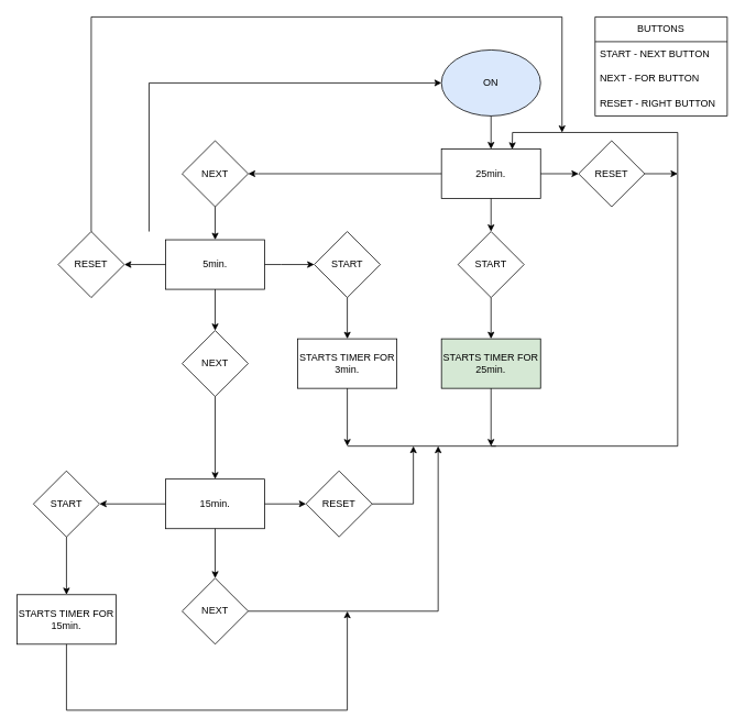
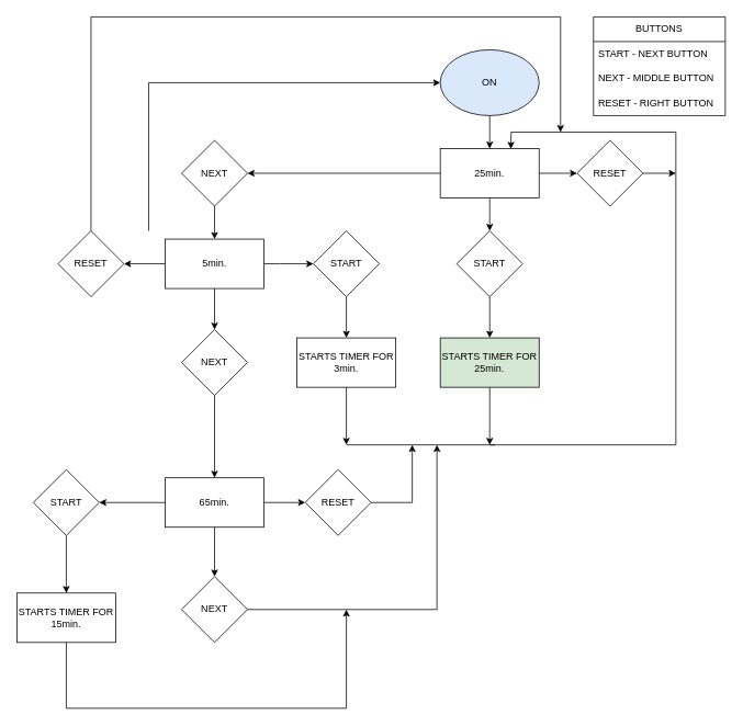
  <mxCell id="0" />
  <mxCell id="1" parent="0" />
  <mxCell id="2" value="ON" style="ellipse;whiteSpace=wrap;html=1;fillColor=#dae8fc;" vertex="1" parent="1"><mxGeometry x="534" y="60" width="120" height="80" as="geometry" /></mxCell>
  <mxCell id="3" value="5min." style="rounded=0;whiteSpace=wrap;html=1;" vertex="1" parent="1"><mxGeometry x="200" y="290" width="120" height="60" as="geometry" /></mxCell>
  <mxCell id="4" value="25min." style="rounded=0;whiteSpace=wrap;html=1;" vertex="1" parent="1"><mxGeometry x="534" y="180" width="120" height="60" as="geometry" /></mxCell>
  <mxCell id="5" value="STARTS TIMER FOR 25min." style="rounded=0;whiteSpace=wrap;html=1;fillColor=#d5e8d4;" vertex="1" parent="1"><mxGeometry x="534" y="410" width="120" height="60" as="geometry" /></mxCell>
  <mxCell id="6" value="START" style="rhombus;whiteSpace=wrap;html=1;" vertex="1" parent="1"><mxGeometry x="554" y="280" width="80" height="80" as="geometry" /></mxCell>
  <mxCell id="7" value="RESET" style="rhombus;whiteSpace=wrap;html=1;" vertex="1" parent="1"><mxGeometry x="700" y="170" width="80" height="80" as="geometry" /></mxCell>
  <mxCell id="8" value="NEXT" style="rhombus;whiteSpace=wrap;html=1;" vertex="1" parent="1"><mxGeometry x="220" y="170" width="80" height="80" as="geometry" /></mxCell>
  <mxCell id="9" value="BUTTONS" style="swimlane;fontStyle=0;childLayout=stackLayout;horizontal=1;startSize=30;horizontalStack=0;resizeParent=1;resizeParentMax=0;resizeLast=0;collapsible=1;marginBottom=0;whiteSpace=wrap;html=1;" vertex="1" parent="1"><mxGeometry x="720" y="20" width="160" height="120" as="geometry" /></mxCell>
  <mxCell id="10" value="START - NEXT BUTTON" style="text;strokeColor=none;fillColor=none;align=left;verticalAlign=middle;spacingLeft=4;spacingRight=4;overflow=hidden;points=[[0,0.5],[1,0.5]];portConstraint=eastwest;rotatable=0;whiteSpace=wrap;html=1;" vertex="1" parent="9"><mxGeometry y="30" width="160" height="30" as="geometry" /></mxCell>
- <mxCell id="11" value="NEXT - FOR BUTTON" style="text;strokeColor=none;fillColor=none;align=left;verticalAlign=middle;spacingLeft=4;spacingRight=4;overflow=hidden;points=[[0,0.5],[1,0.5]];portConstraint=eastwest;rotatable=0;whiteSpace=wrap;html=1;" vertex="1" parent="9"><mxGeometry y="60" width="160" height="30" as="geometry" /></mxCell>
+ <mxCell id="11" value="NEXT - MIDDLE BUTTON" style="text;strokeColor=none;fillColor=none;align=left;verticalAlign=middle;spacingLeft=4;spacingRight=4;overflow=hidden;points=[[0,0.5],[1,0.5]];portConstraint=eastwest;rotatable=0;whiteSpace=wrap;html=1;" vertex="1" parent="9"><mxGeometry y="60" width="160" height="30" as="geometry" /></mxCell>
  <mxCell id="12" value="RESET - RIGHT BUTTON" style="text;strokeColor=none;fillColor=none;align=left;verticalAlign=middle;spacingLeft=4;spacingRight=4;overflow=hidden;points=[[0,0.5],[1,0.5]];portConstraint=eastwest;rotatable=0;whiteSpace=wrap;html=1;" vertex="1" parent="9"><mxGeometry y="90" width="160" height="30" as="geometry" /></mxCell>
  <mxCell id="13" value="" style="endArrow=classic;html=1;rounded=0;" edge="1" parent="1" target="4"><mxGeometry width="50" height="50" relative="1" as="geometry"><mxPoint x="594" y="140" as="sourcePoint" /><mxPoint x="644" y="90" as="targetPoint" /></mxGeometry></mxCell>
  <mxCell id="14" value="" style="endArrow=classic;html=1;rounded=0;entryX=0;entryY=0.5;entryDx=0;entryDy=0;" edge="1" parent="1" target="7"><mxGeometry width="50" height="50" relative="1" as="geometry"><mxPoint x="654" y="210" as="sourcePoint" /><mxPoint x="704" y="160" as="targetPoint" /></mxGeometry></mxCell>
  <mxCell id="15" value="" style="endArrow=classic;html=1;rounded=0;entryX=1;entryY=0.5;entryDx=0;entryDy=0;" edge="1" parent="1" target="8"><mxGeometry width="50" height="50" relative="1" as="geometry"><mxPoint x="534" y="210" as="sourcePoint" /><mxPoint x="584" y="160" as="targetPoint" /></mxGeometry></mxCell>
  <mxCell id="16" value="" style="endArrow=classic;html=1;rounded=0;entryX=0.5;entryY=0;entryDx=0;entryDy=0;" edge="1" parent="1" target="6"><mxGeometry width="50" height="50" relative="1" as="geometry"><mxPoint x="594" y="240" as="sourcePoint" /><mxPoint x="644" y="190" as="targetPoint" /></mxGeometry></mxCell>
  <mxCell id="17" value="" style="endArrow=classic;html=1;rounded=0;entryX=0.5;entryY=0;entryDx=0;entryDy=0;" edge="1" parent="1" target="5"><mxGeometry width="50" height="50" relative="1" as="geometry"><mxPoint x="594" y="360" as="sourcePoint" /><mxPoint x="644" y="310" as="targetPoint" /></mxGeometry></mxCell>
  <mxCell id="18" value="" style="endArrow=classic;html=1;rounded=0;entryX=0.5;entryY=0;entryDx=0;entryDy=0;exitX=0.5;exitY=1;exitDx=0;exitDy=0;" edge="1" parent="1" source="8" target="3"><mxGeometry width="50" height="50" relative="1" as="geometry"><mxPoint x="340" y="250" as="sourcePoint" /><mxPoint x="390" y="200" as="targetPoint" /></mxGeometry></mxCell>
  <mxCell id="19" value="NEXT" style="rhombus;whiteSpace=wrap;html=1;" vertex="1" parent="1"><mxGeometry x="220" y="400" width="80" height="80" as="geometry" /></mxCell>
  <mxCell id="20" value="RESET" style="rhombus;whiteSpace=wrap;html=1;" vertex="1" parent="1"><mxGeometry x="70" y="280" width="80" height="80" as="geometry" /></mxCell>
  <mxCell id="21" value="START" style="rhombus;whiteSpace=wrap;html=1;" vertex="1" parent="1"><mxGeometry x="380" y="280" width="80" height="80" as="geometry" /></mxCell>
  <mxCell id="22" value="" style="endArrow=classic;html=1;rounded=0;entryX=1;entryY=0.5;entryDx=0;entryDy=0;" edge="1" parent="1" target="20"><mxGeometry width="50" height="50" relative="1" as="geometry"><mxPoint x="200" y="320" as="sourcePoint" /><mxPoint x="250" y="270" as="targetPoint" /></mxGeometry></mxCell>
  <mxCell id="23" value="" style="endArrow=none;html=1;rounded=0;" edge="1" parent="1"><mxGeometry width="50" height="50" relative="1" as="geometry"><mxPoint y="280" as="sourcePoint" x="180" /><mxPoint y="100" as="targetPoint" x="180" /></mxGeometry></mxCell>
  <mxCell id="24" value="" style="endArrow=classic;html=1;rounded=0;" edge="1" parent="1" target="2"><mxGeometry width="50" height="50" relative="1" as="geometry"><mxPoint y="100" as="sourcePoint" x="180" /><mxPoint x="230" y="50" as="targetPoint" /></mxGeometry></mxCell>
  <mxCell id="25" value="" style="endArrow=classic;html=1;rounded=0;" edge="1" parent="1" target="19"><mxGeometry width="50" height="50" relative="1" as="geometry"><mxPoint x="260" y="350" as="sourcePoint" /><mxPoint x="310" y="300" as="targetPoint" /></mxGeometry></mxCell>
  <mxCell id="26" value="" style="endArrow=classic;html=1;rounded=0;entryX=0;entryY=0.5;entryDx=0;entryDy=0;exitX=1;exitY=0.5;exitDx=0;exitDy=0;" edge="1" parent="1" source="3" target="21"><mxGeometry width="50" height="50" relative="1" as="geometry"><mxPoint x="320" y="330" as="sourcePoint" /><mxPoint x="360" y="320" as="targetPoint" /><Array as="points"><mxPoint x="340" y="320" /></Array></mxGeometry></mxCell>
  <mxCell id="27" value="STARTS TIMER FOR 3min." style="rounded=0;whiteSpace=wrap;html=1;" vertex="1" parent="1"><mxGeometry x="360" y="410" width="120" height="60" as="geometry" /></mxCell>
  <mxCell id="28" value="" style="endArrow=classic;html=1;rounded=0;entryX=0.5;entryY=0;entryDx=0;entryDy=0;" edge="1" parent="1" target="27"><mxGeometry width="50" height="50" relative="1" as="geometry"><mxPoint x="420" y="360" as="sourcePoint" /><mxPoint x="470" y="310" as="targetPoint" /></mxGeometry></mxCell>
  <mxCell id="29" value="" style="endArrow=none;html=1;rounded=0;" edge="1" parent="1"><mxGeometry width="50" height="50" relative="1" as="geometry"><mxPoint x="594" y="540" as="sourcePoint" /><mxPoint x="820" y="540" as="targetPoint" /></mxGeometry></mxCell>
  <mxCell id="30" value="" style="endArrow=none;html=1;rounded=0;" edge="1" parent="1"><mxGeometry width="50" height="50" relative="1" as="geometry"><mxPoint x="110" y="280" as="sourcePoint" /><mxPoint x="110" y="20" as="targetPoint" /></mxGeometry></mxCell>
  <mxCell id="31" value="" style="endArrow=none;html=1;rounded=0;" edge="1" parent="1"><mxGeometry width="50" height="50" relative="1" as="geometry"><mxPoint x="110" y="20" as="sourcePoint" /><mxPoint x="680" y="20" as="targetPoint" /></mxGeometry></mxCell>
  <mxCell id="32" value="" style="endArrow=classic;html=1;rounded=0;entryX=0.5;entryY=0;entryDx=0;entryDy=0;" edge="1" parent="1" target="37"><mxGeometry width="50" height="50" relative="1" as="geometry"><mxPoint x="260" y="480" as="sourcePoint" /><mxPoint x="260" y="540" as="targetPoint" /></mxGeometry></mxCell>
  <mxCell id="33" value="" style="endArrow=none;html=1;rounded=0;" edge="1" parent="1"><mxGeometry width="50" height="50" relative="1" as="geometry"><mxPoint x="420" y="540" as="sourcePoint" /><mxPoint x="600" y="540" as="targetPoint" /></mxGeometry></mxCell>
  <mxCell id="34" value="" style="endArrow=classic;html=1;rounded=0;" edge="1" parent="1"><mxGeometry width="50" height="50" relative="1" as="geometry"><mxPoint x="594" y="470" as="sourcePoint" /><mxPoint x="594" y="540" as="targetPoint" /></mxGeometry></mxCell>
  <mxCell id="35" value="" style="endArrow=classic;html=1;rounded=0;" edge="1" parent="1"><mxGeometry width="50" height="50" relative="1" as="geometry"><mxPoint x="420" y="470" as="sourcePoint" /><mxPoint x="420" y="540" as="targetPoint" /></mxGeometry></mxCell>
  <mxCell id="36" value="" style="endArrow=classic;html=1;rounded=0;" edge="1" parent="1"><mxGeometry width="50" height="50" relative="1" as="geometry"><mxPoint x="680" y="20" as="sourcePoint" /><mxPoint x="680" y="160" as="targetPoint" /></mxGeometry></mxCell>
- <mxCell id="37" value="15min." style="rounded=0;whiteSpace=wrap;html=1;" vertex="1" parent="1"><mxGeometry x="200" y="580" width="120" height="60" as="geometry" /></mxCell>
+ <mxCell id="37" value="65min." style="rounded=0;whiteSpace=wrap;html=1;" vertex="1" parent="1"><mxGeometry x="200" y="580" width="120" height="60" as="geometry" /></mxCell>
  <mxCell id="38" value="RESET" style="rhombus;whiteSpace=wrap;html=1;" vertex="1" parent="1"><mxGeometry x="370" y="570" width="80" height="80" as="geometry" /></mxCell>
  <mxCell id="39" value="" style="endArrow=classic;html=1;rounded=0;entryX=0;entryY=0.5;entryDx=0;entryDy=0;exitX=1;exitY=0.5;exitDx=0;exitDy=0;" edge="1" parent="1" source="37" target="38"><mxGeometry width="50" height="50" relative="1" as="geometry"><mxPoint x="320" y="615" as="sourcePoint" /><mxPoint x="370" y="565" as="targetPoint" /></mxGeometry></mxCell>
  <mxCell id="40" value="" style="endArrow=none;html=1;rounded=0;" edge="1" parent="1"><mxGeometry width="50" height="50" relative="1" as="geometry"><mxPoint x="450" y="610" as="sourcePoint" /><mxPoint x="500" y="610" as="targetPoint" /></mxGeometry></mxCell>
  <mxCell id="41" value="" style="endArrow=classic;html=1;rounded=0;" edge="1" parent="1"><mxGeometry width="50" height="50" relative="1" as="geometry"><mxPoint x="500" y="610" as="sourcePoint" /><mxPoint x="500" y="540" as="targetPoint" /></mxGeometry></mxCell>
  <mxCell id="42" value="NEXT" style="rhombus;whiteSpace=wrap;html=1;" vertex="1" parent="1"><mxGeometry x="220" y="700" width="80" height="80" as="geometry" /></mxCell>
  <mxCell id="43" value="START" style="rhombus;whiteSpace=wrap;html=1;" vertex="1" parent="1"><mxGeometry x="40" y="570" width="80" height="80" as="geometry" /></mxCell>
  <mxCell id="44" value="" style="endArrow=classic;html=1;rounded=0;entryX=0.5;entryY=0;entryDx=0;entryDy=0;" edge="1" parent="1" target="42"><mxGeometry width="50" height="50" relative="1" as="geometry"><mxPoint x="260" y="640" as="sourcePoint" /><mxPoint x="310" y="590" as="targetPoint" /></mxGeometry></mxCell>
  <mxCell id="45" value="" style="endArrow=classic;html=1;rounded=0;entryX=1;entryY=0.5;entryDx=0;entryDy=0;exitX=0;exitY=0.5;exitDx=0;exitDy=0;" edge="1" parent="1" source="37" target="43"><mxGeometry width="50" height="50" relative="1" as="geometry"><mxPoint x="200" y="614.5" as="sourcePoint" /><mxPoint x="250" y="564.5" as="targetPoint" /></mxGeometry></mxCell>
  <mxCell id="46" value="" style="endArrow=none;html=1;rounded=0;" edge="1" parent="1"><mxGeometry width="50" height="50" relative="1" as="geometry"><mxPoint x="300" y="740" as="sourcePoint" /><mxPoint x="530" y="740" as="targetPoint" /></mxGeometry></mxCell>
  <mxCell id="47" value="" style="endArrow=classic;html=1;rounded=0;" edge="1" parent="1"><mxGeometry width="50" height="50" relative="1" as="geometry"><mxPoint x="530" y="740" as="sourcePoint" /><mxPoint x="530" y="540" as="targetPoint" /></mxGeometry></mxCell>
  <mxCell id="48" value="" style="endArrow=classic;html=1;rounded=0;" edge="1" parent="1"><mxGeometry width="50" height="50" relative="1" as="geometry"><mxPoint x="80" y="650" as="sourcePoint" /><mxPoint x="80" y="720" as="targetPoint" /></mxGeometry></mxCell>
  <mxCell id="49" value="STARTS TIMER FOR 15min." style="rounded=0;whiteSpace=wrap;html=1;" vertex="1" parent="1"><mxGeometry x="20" y="720" width="120" height="60" as="geometry" /></mxCell>
  <mxCell id="50" value="" style="endArrow=none;html=1;rounded=0;" edge="1" parent="1"><mxGeometry width="50" height="50" relative="1" as="geometry"><mxPoint x="80" y="780" as="sourcePoint" /><mxPoint x="80" y="860" as="targetPoint" /></mxGeometry></mxCell>
  <mxCell id="51" value="" style="endArrow=none;html=1;rounded=0;" edge="1" parent="1"><mxGeometry width="50" height="50" relative="1" as="geometry"><mxPoint x="80" y="860" as="sourcePoint" /><mxPoint x="420" y="860" as="targetPoint" /></mxGeometry></mxCell>
  <mxCell id="52" value="" style="endArrow=classic;html=1;rounded=0;" edge="1" parent="1"><mxGeometry width="50" height="50" relative="1" as="geometry"><mxPoint x="420" y="860" as="sourcePoint" /><mxPoint x="420" y="740" as="targetPoint" /></mxGeometry></mxCell>
  <mxCell id="53" value="" style="endArrow=none;html=1;rounded=0;" edge="1" parent="1"><mxGeometry width="50" height="50" relative="1" as="geometry"><mxPoint x="820" y="540" as="sourcePoint" /><mxPoint x="820" y="160" as="targetPoint" /></mxGeometry></mxCell>
  <mxCell id="54" value="" style="endArrow=none;html=1;rounded=0;" edge="1" parent="1"><mxGeometry width="50" height="50" relative="1" as="geometry"><mxPoint x="620" y="160" as="sourcePoint" /><mxPoint x="820" y="160" as="targetPoint" /></mxGeometry></mxCell>
  <mxCell id="55" value="" style="endArrow=classic;html=1;rounded=0;entryX=0.714;entryY=0.007;entryDx=0;entryDy=0;entryPerimeter=0;" edge="1" parent="1" target="4"><mxGeometry width="50" height="50" relative="1" as="geometry"><mxPoint x="620" y="160" as="sourcePoint" /><mxPoint x="670" y="110" as="targetPoint" /></mxGeometry></mxCell>
  <mxCell id="56" value="" style="endArrow=classic;html=1;rounded=0;" edge="1" parent="1"><mxGeometry width="50" height="50" relative="1" as="geometry"><mxPoint x="780" y="210" as="sourcePoint" /><mxPoint x="820" y="210" as="targetPoint" /></mxGeometry></mxCell>
